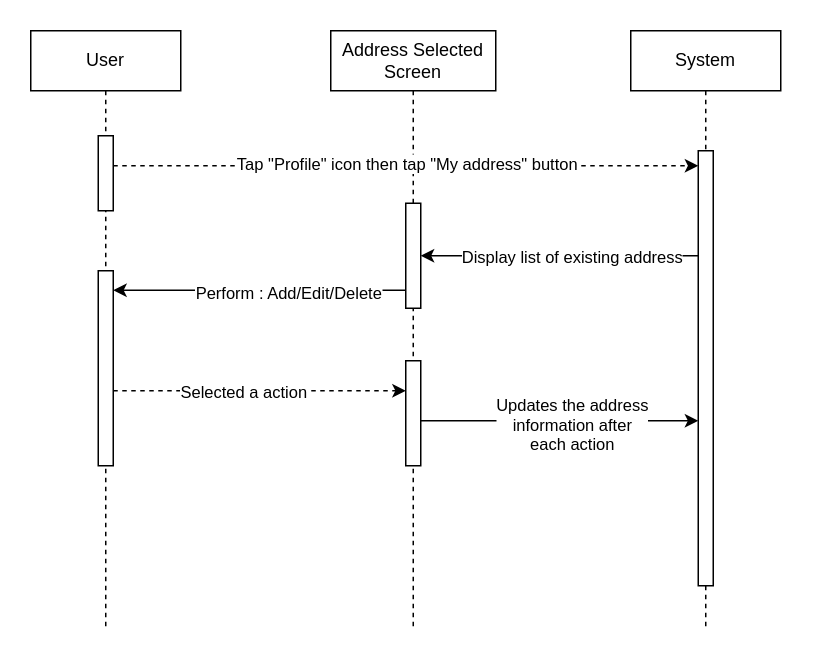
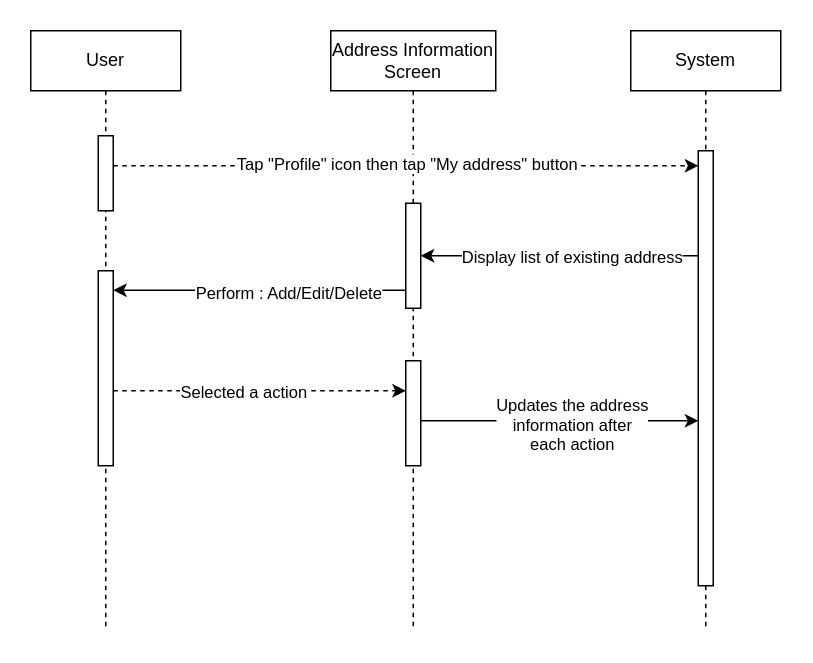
  <mxCell id="0" />
  <mxCell id="1" parent="0" />
  <mxCell id="2" value="User" style="shape=umlLifeline;perimeter=lifelinePerimeter;whiteSpace=wrap;html=1;container=0;dropTarget=0;collapsible=0;recursiveResize=0;outlineConnect=0;portConstraint=eastwest;newEdgeStyle={&quot;edgeStyle&quot;:&quot;elbowEdgeStyle&quot;,&quot;elbow&quot;:&quot;vertical&quot;,&quot;curved&quot;:0,&quot;rounded&quot;:0};" parent="1" vertex="1"><mxGeometry x="20" y="20" width="100" height="400" as="geometry" /></mxCell>
  <mxCell id="3" value="" style="html=1;points=[];perimeter=orthogonalPerimeter;outlineConnect=0;targetShapes=umlLifeline;portConstraint=eastwest;newEdgeStyle={&quot;edgeStyle&quot;:&quot;elbowEdgeStyle&quot;,&quot;elbow&quot;:&quot;vertical&quot;,&quot;curved&quot;:0,&quot;rounded&quot;:0};" parent="2" vertex="1"><mxGeometry x="45" y="70" width="10" height="50" as="geometry" /></mxCell>
  <mxCell id="4" value="" style="html=1;points=[];perimeter=orthogonalPerimeter;outlineConnect=0;targetShapes=umlLifeline;portConstraint=eastwest;newEdgeStyle={&quot;edgeStyle&quot;:&quot;elbowEdgeStyle&quot;,&quot;elbow&quot;:&quot;vertical&quot;,&quot;curved&quot;:0,&quot;rounded&quot;:0};" vertex="1" parent="2"><mxGeometry x="45" y="160" width="10" height="130" as="geometry" /></mxCell>
  <mxCell id="5" value="System" style="shape=umlLifeline;perimeter=lifelinePerimeter;whiteSpace=wrap;html=1;container=0;dropTarget=0;collapsible=0;recursiveResize=0;outlineConnect=0;portConstraint=eastwest;newEdgeStyle={&quot;edgeStyle&quot;:&quot;elbowEdgeStyle&quot;,&quot;elbow&quot;:&quot;vertical&quot;,&quot;curved&quot;:0,&quot;rounded&quot;:0};" parent="1" vertex="1"><mxGeometry x="420" y="20" width="100" height="400" as="geometry" /></mxCell>
  <mxCell id="6" value="" style="html=1;points=[];perimeter=orthogonalPerimeter;outlineConnect=0;targetShapes=umlLifeline;portConstraint=eastwest;newEdgeStyle={&quot;edgeStyle&quot;:&quot;elbowEdgeStyle&quot;,&quot;elbow&quot;:&quot;vertical&quot;,&quot;curved&quot;:0,&quot;rounded&quot;:0};" parent="5" vertex="1"><mxGeometry x="45" y="80" width="10" height="290" as="geometry" /></mxCell>
- <mxCell id="7" value="Address Selected Screen" style="shape=umlLifeline;perimeter=lifelinePerimeter;whiteSpace=wrap;html=1;container=0;dropTarget=0;collapsible=0;recursiveResize=0;outlineConnect=0;portConstraint=eastwest;newEdgeStyle={&quot;edgeStyle&quot;:&quot;elbowEdgeStyle&quot;,&quot;elbow&quot;:&quot;vertical&quot;,&quot;curved&quot;:0,&quot;rounded&quot;:0};" vertex="1" parent="1"><mxGeometry x="220" y="20" width="110" height="400" as="geometry" /></mxCell>
+ <mxCell id="7" value="Address Information Screen" style="shape=umlLifeline;perimeter=lifelinePerimeter;whiteSpace=wrap;html=1;container=0;dropTarget=0;collapsible=0;recursiveResize=0;outlineConnect=0;portConstraint=eastwest;newEdgeStyle={&quot;edgeStyle&quot;:&quot;elbowEdgeStyle&quot;,&quot;elbow&quot;:&quot;vertical&quot;,&quot;curved&quot;:0,&quot;rounded&quot;:0};" vertex="1" parent="1"><mxGeometry x="220" y="20" width="110" height="400" as="geometry" /></mxCell>
  <mxCell id="8" value="" style="html=1;points=[];perimeter=orthogonalPerimeter;outlineConnect=0;targetShapes=umlLifeline;portConstraint=eastwest;newEdgeStyle={&quot;edgeStyle&quot;:&quot;elbowEdgeStyle&quot;,&quot;elbow&quot;:&quot;vertical&quot;,&quot;curved&quot;:0,&quot;rounded&quot;:0};" vertex="1" parent="7"><mxGeometry x="50" y="115" width="10" height="70" as="geometry" /></mxCell>
  <mxCell id="9" value="" style="html=1;points=[];perimeter=orthogonalPerimeter;outlineConnect=0;targetShapes=umlLifeline;portConstraint=eastwest;newEdgeStyle={&quot;edgeStyle&quot;:&quot;elbowEdgeStyle&quot;,&quot;elbow&quot;:&quot;vertical&quot;,&quot;curved&quot;:0,&quot;rounded&quot;:0};" vertex="1" parent="7"><mxGeometry x="50" y="220" width="10" height="70" as="geometry" /></mxCell>
  <mxCell id="10" style="edgeStyle=elbowEdgeStyle;rounded=0;orthogonalLoop=1;jettySize=auto;html=1;elbow=vertical;curved=0;dashed=1;" edge="1" parent="1" source="3" target="6"><mxGeometry relative="1" as="geometry"><Array as="points"><mxPoint x="170" y="110" /></Array></mxGeometry></mxCell>
  <mxCell id="11" value="Tap &quot;Profile&quot; icon then tap &quot;My address&quot; button" style="edgeLabel;html=1;align=center;verticalAlign=middle;resizable=0;points=[];" vertex="1" connectable="0" parent="10"><mxGeometry x="-0.374" y="2" relative="1" as="geometry"><mxPoint x="73" as="offset" /></mxGeometry></mxCell>
  <mxCell id="12" style="edgeStyle=elbowEdgeStyle;rounded=0;orthogonalLoop=1;jettySize=auto;html=1;elbow=vertical;curved=0;" edge="1" parent="1" source="6" target="8"><mxGeometry relative="1" as="geometry" /></mxCell>
  <mxCell id="13" value="Display list of existing address" style="edgeLabel;html=1;align=center;verticalAlign=middle;resizable=0;points=[];" vertex="1" connectable="0" parent="12"><mxGeometry x="0.299" y="2" relative="1" as="geometry"><mxPoint x="35" y="-2" as="offset" /></mxGeometry></mxCell>
  <mxCell id="14" style="edgeStyle=elbowEdgeStyle;rounded=0;orthogonalLoop=1;jettySize=auto;html=1;elbow=vertical;curved=0;" edge="1" parent="1" source="8" target="4"><mxGeometry relative="1" as="geometry" /></mxCell>
  <mxCell id="15" value="Perform : Add/Edit/Delete" style="edgeLabel;html=1;align=center;verticalAlign=middle;resizable=0;points=[];" vertex="1" connectable="0" parent="14"><mxGeometry x="0.461" y="1" relative="1" as="geometry"><mxPoint x="63" as="offset" /></mxGeometry></mxCell>
  <mxCell id="16" style="edgeStyle=elbowEdgeStyle;rounded=0;orthogonalLoop=1;jettySize=auto;html=1;elbow=vertical;curved=0;dashed=1;" edge="1" parent="1" source="4" target="9"><mxGeometry relative="1" as="geometry"><Array as="points"><mxPoint x="170" y="260" /></Array></mxGeometry></mxCell>
  <mxCell id="17" value="Selected a action" style="edgeLabel;html=1;align=center;verticalAlign=middle;resizable=0;points=[];" vertex="1" connectable="0" parent="16"><mxGeometry x="-0.482" y="-1" relative="1" as="geometry"><mxPoint x="35" y="-1" as="offset" /></mxGeometry></mxCell>
  <mxCell id="18" style="edgeStyle=elbowEdgeStyle;rounded=0;orthogonalLoop=1;jettySize=auto;html=1;elbow=vertical;curved=0;" edge="1" parent="1" source="9" target="6"><mxGeometry relative="1" as="geometry"><Array as="points"><mxPoint x="372" y="280" /></Array></mxGeometry></mxCell>
  <mxCell id="19" value="Updates the address&lt;br&gt;information after&lt;br/&gt;each action" style="edgeLabel;html=1;align=center;verticalAlign=middle;resizable=0;points=[];" vertex="1" connectable="0" parent="18"><mxGeometry x="-0.456" y="-2" relative="1" as="geometry"><mxPoint x="50" as="offset" /></mxGeometry></mxCell>
